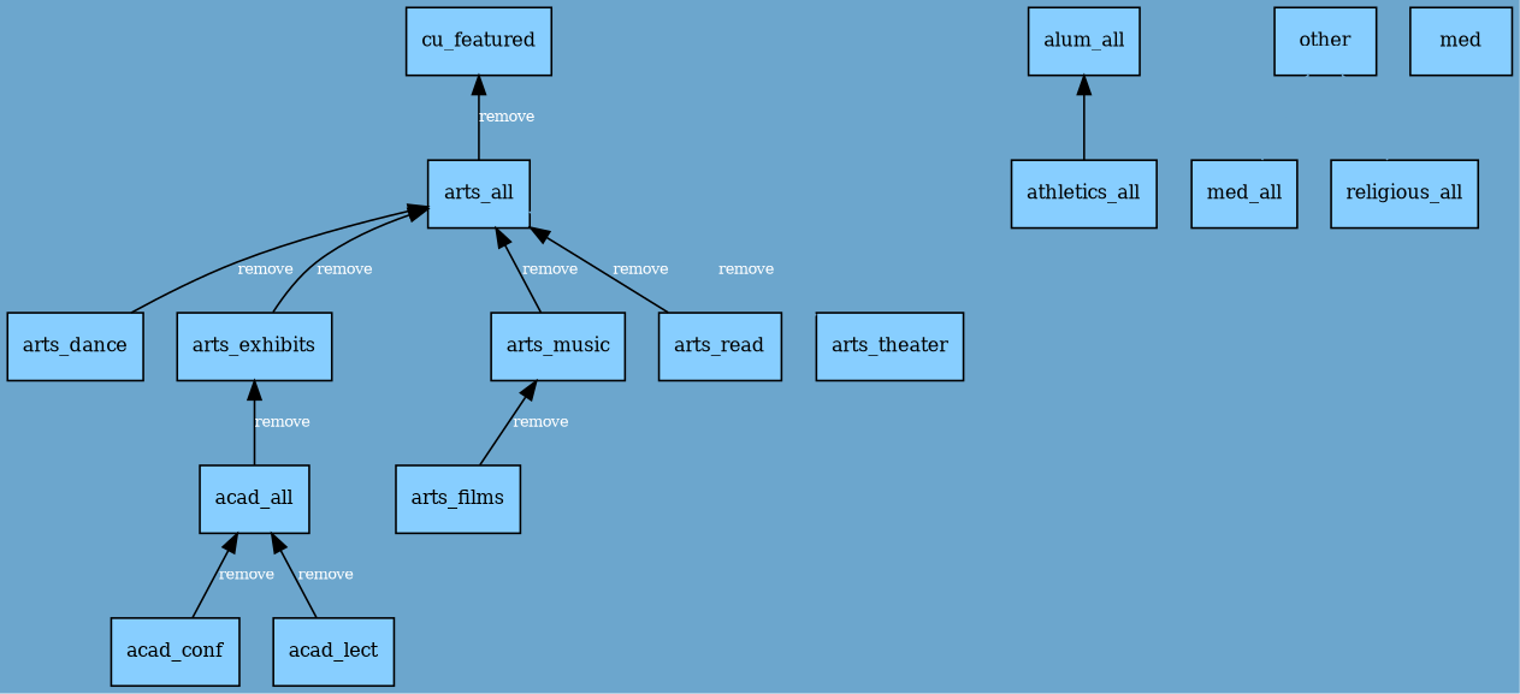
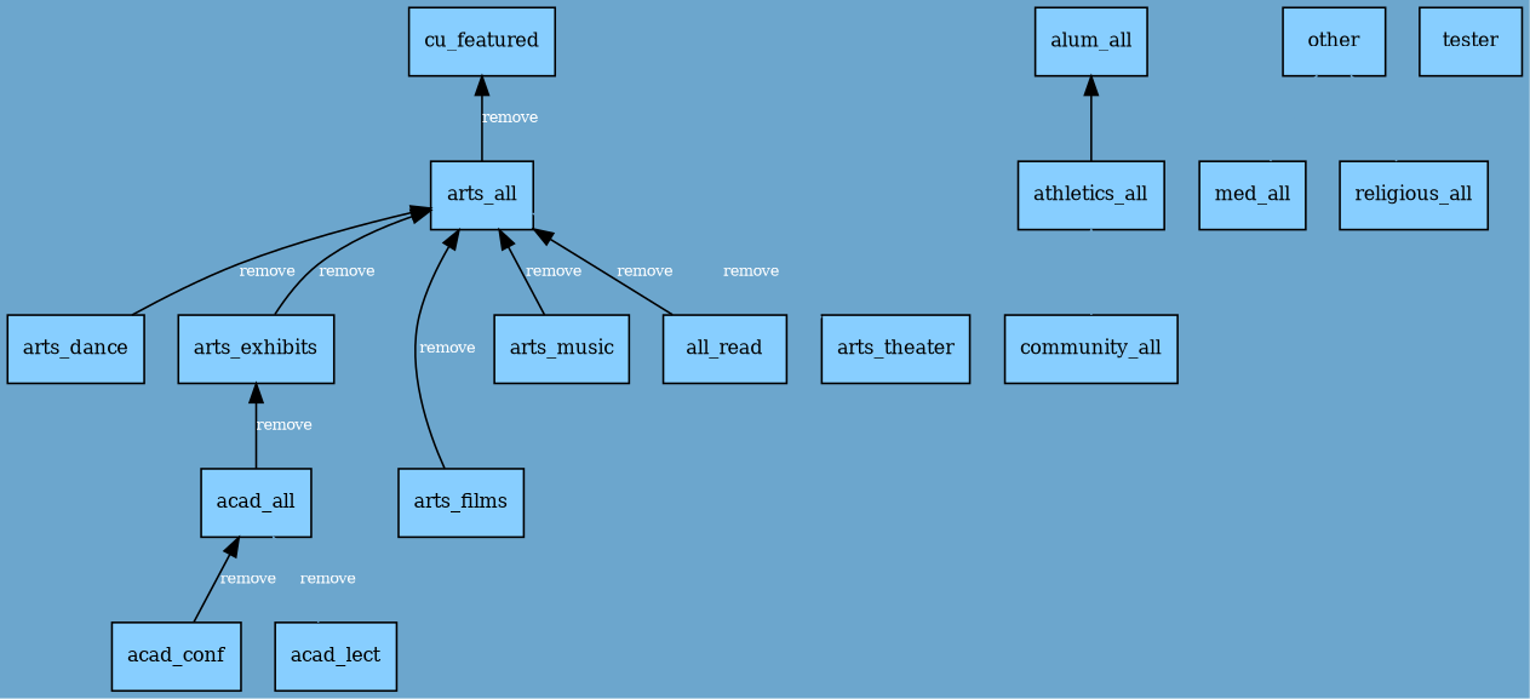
  digraph {
    bgcolor=skyblue3
    node [fillcolor=skyblue1 fontcolor=black fontsize=10 shape=box style=filled]
    edge [color=black dir=back fontcolor=white fontsize=8]
    n1 [label=cu_featured]
    n2 [label=arts_all]
    n3 [label=acad_all]
    n4 [label=acad_conf]
    n5 [label=acad_lect]
    n6 [label=arts_dance]
    n7 [label=arts_exhibits]
    n8 [label=arts_films]
    n9 [label=arts_music]
-   n10 [label=arts_read]
+   n10 [label=all_read]
    n11 [label=arts_theater]
    n12 [label=alum_all]
    n13 [label=athletics_all]
+   n14 [label=community_all]
    n15 [label=med_all]
    n16 [label=other]
    n17 [label=religious_all]
-   n18 [label=med]
+   n18 [label=tester]
    n1 -> n2 [label=remove]
    n2 -> n6 [label=remove]
    n2 -> n7 [label=remove]
-   n9 -> n8 [label=remove]
+   n2 -> n8 [label=remove]
    n2 -> n9 [label=remove]
    n2 -> n10 [label=remove]
    n2 -> n11 [color=skyblue3 label=remove]
    n3 -> n4 [label=remove]
-   n3 -> n5 [label=remove]
+   n3 -> n5 [color=skyblue3 label=remove]
    n7 -> n3 [label=remove]
    n12 -> n13 [length=.5]
+   n13 -> n14 [color=skyblue3 length=.5]
    n16 -> n15 [color=skyblue3 length=.5]
    n16 -> n17 [color=skyblue3 length=.5]
  }
